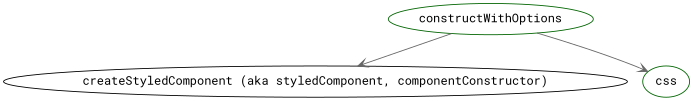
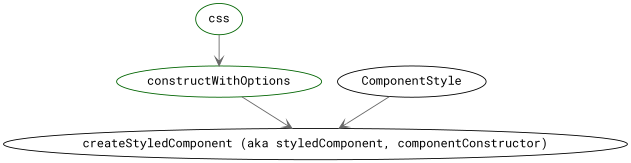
  digraph {
    fontname="Roboto Mono"
    node [color=black fontname="Roboto Mono"]
    edge [arrowhead=vee color=gray40 fontname="Roboto Mono"]
    n1 [label="createStyledComponent (aka styledComponent, componentConstructor)"]
    constructWithOptions [color=darkgreen]
    css [color=darkgreen]
+   ComponentStyle
    constructWithOptions -> n1
-   constructWithOptions -> css
+   css -> constructWithOptions
+   ComponentStyle -> n1
  }
